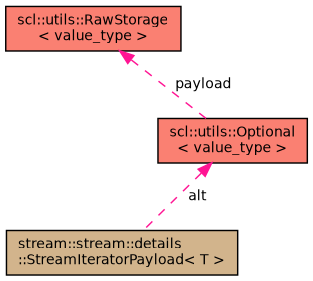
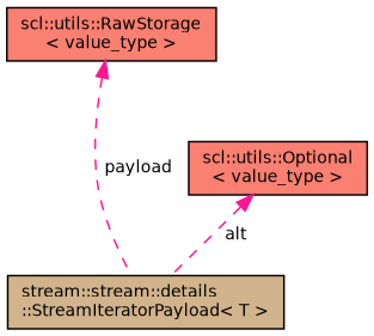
  digraph {
    node [color=black fillcolor=salmon fontname=Helvetica fontsize=10 shape=record style=filled]
    edge [color=deeppink dir=back fontname=Helvetica fontsize=10 labelfontname=Helvetica labelfontsize=10 style=dashed]
    n1 [fillcolor=tan fontcolor=black height=0.2 label="stream::stream::details\l::StreamIteratorPayload\< T \>" width=0.4]
    n2 [height=0.2 label="scl::utils::Optional\l\< value_type \>" width=0.4]
    n3 [height=0.2 label="scl::utils::RawStorage\l\< value_type \>" width=0.4]
    n2 -> n1 [label=" alt"]
-   n3 -> n2 [label=" payload"]
+   n3 -> n1 [label=" payload"]
  }
